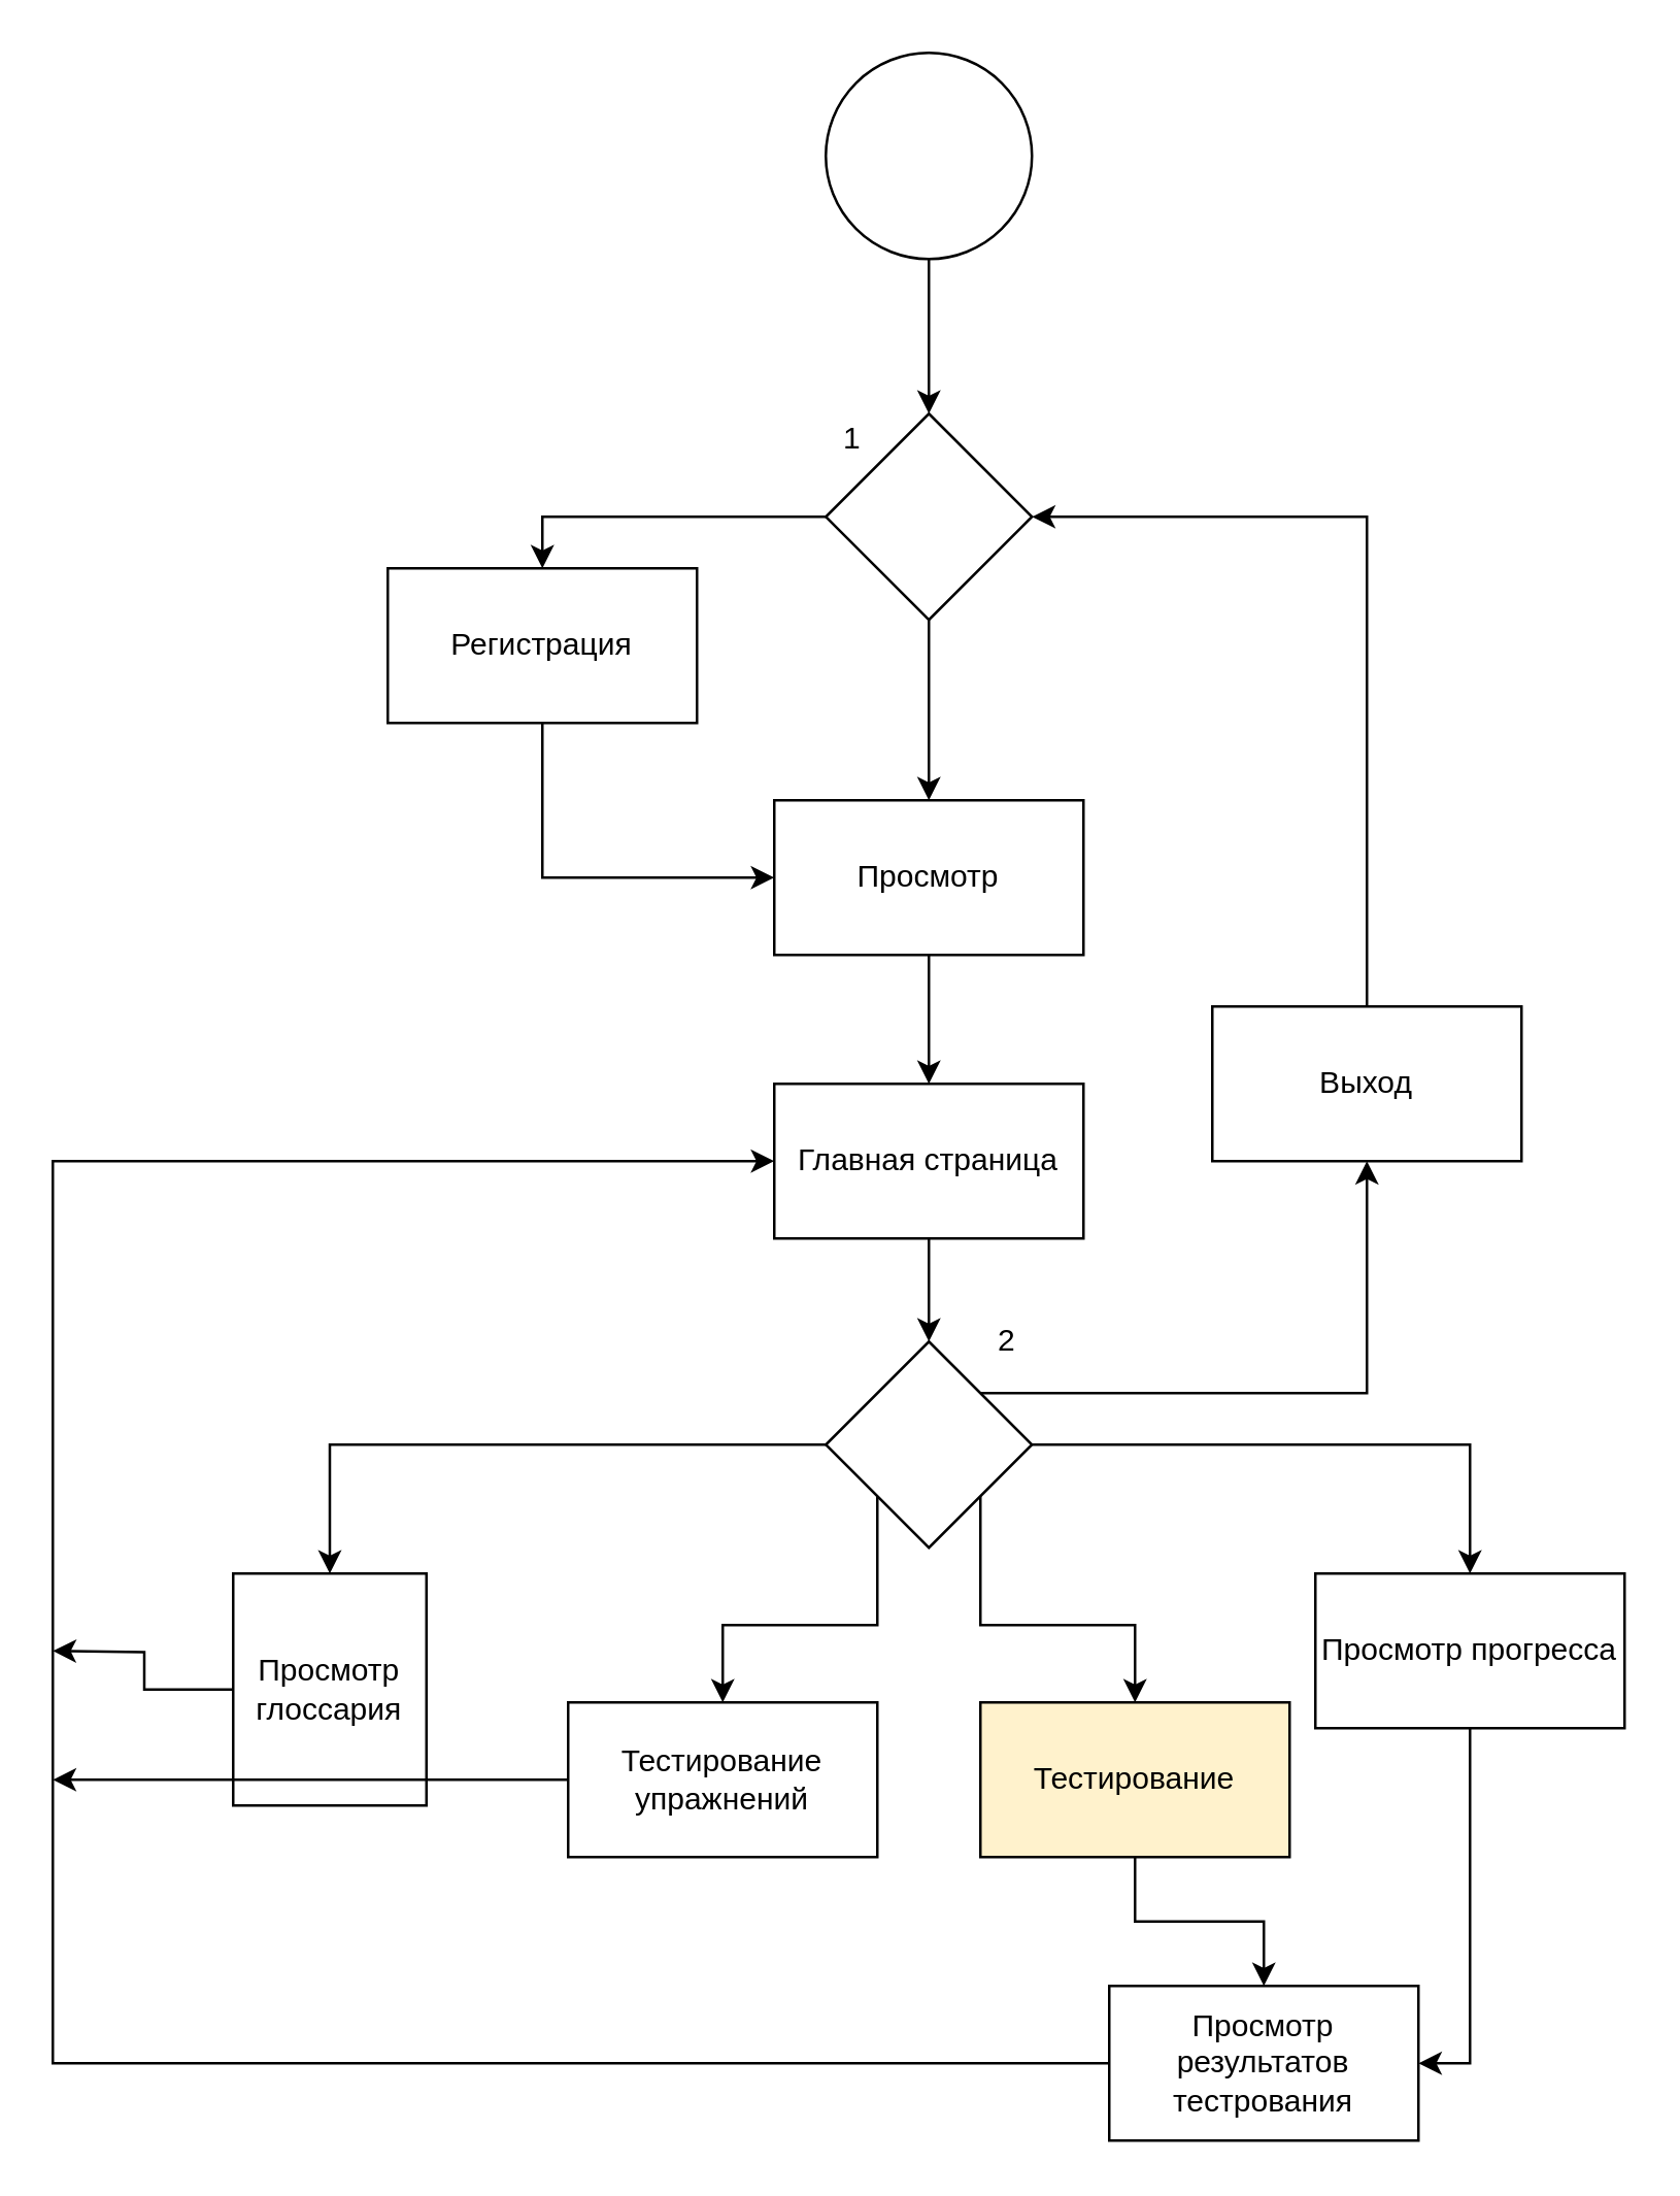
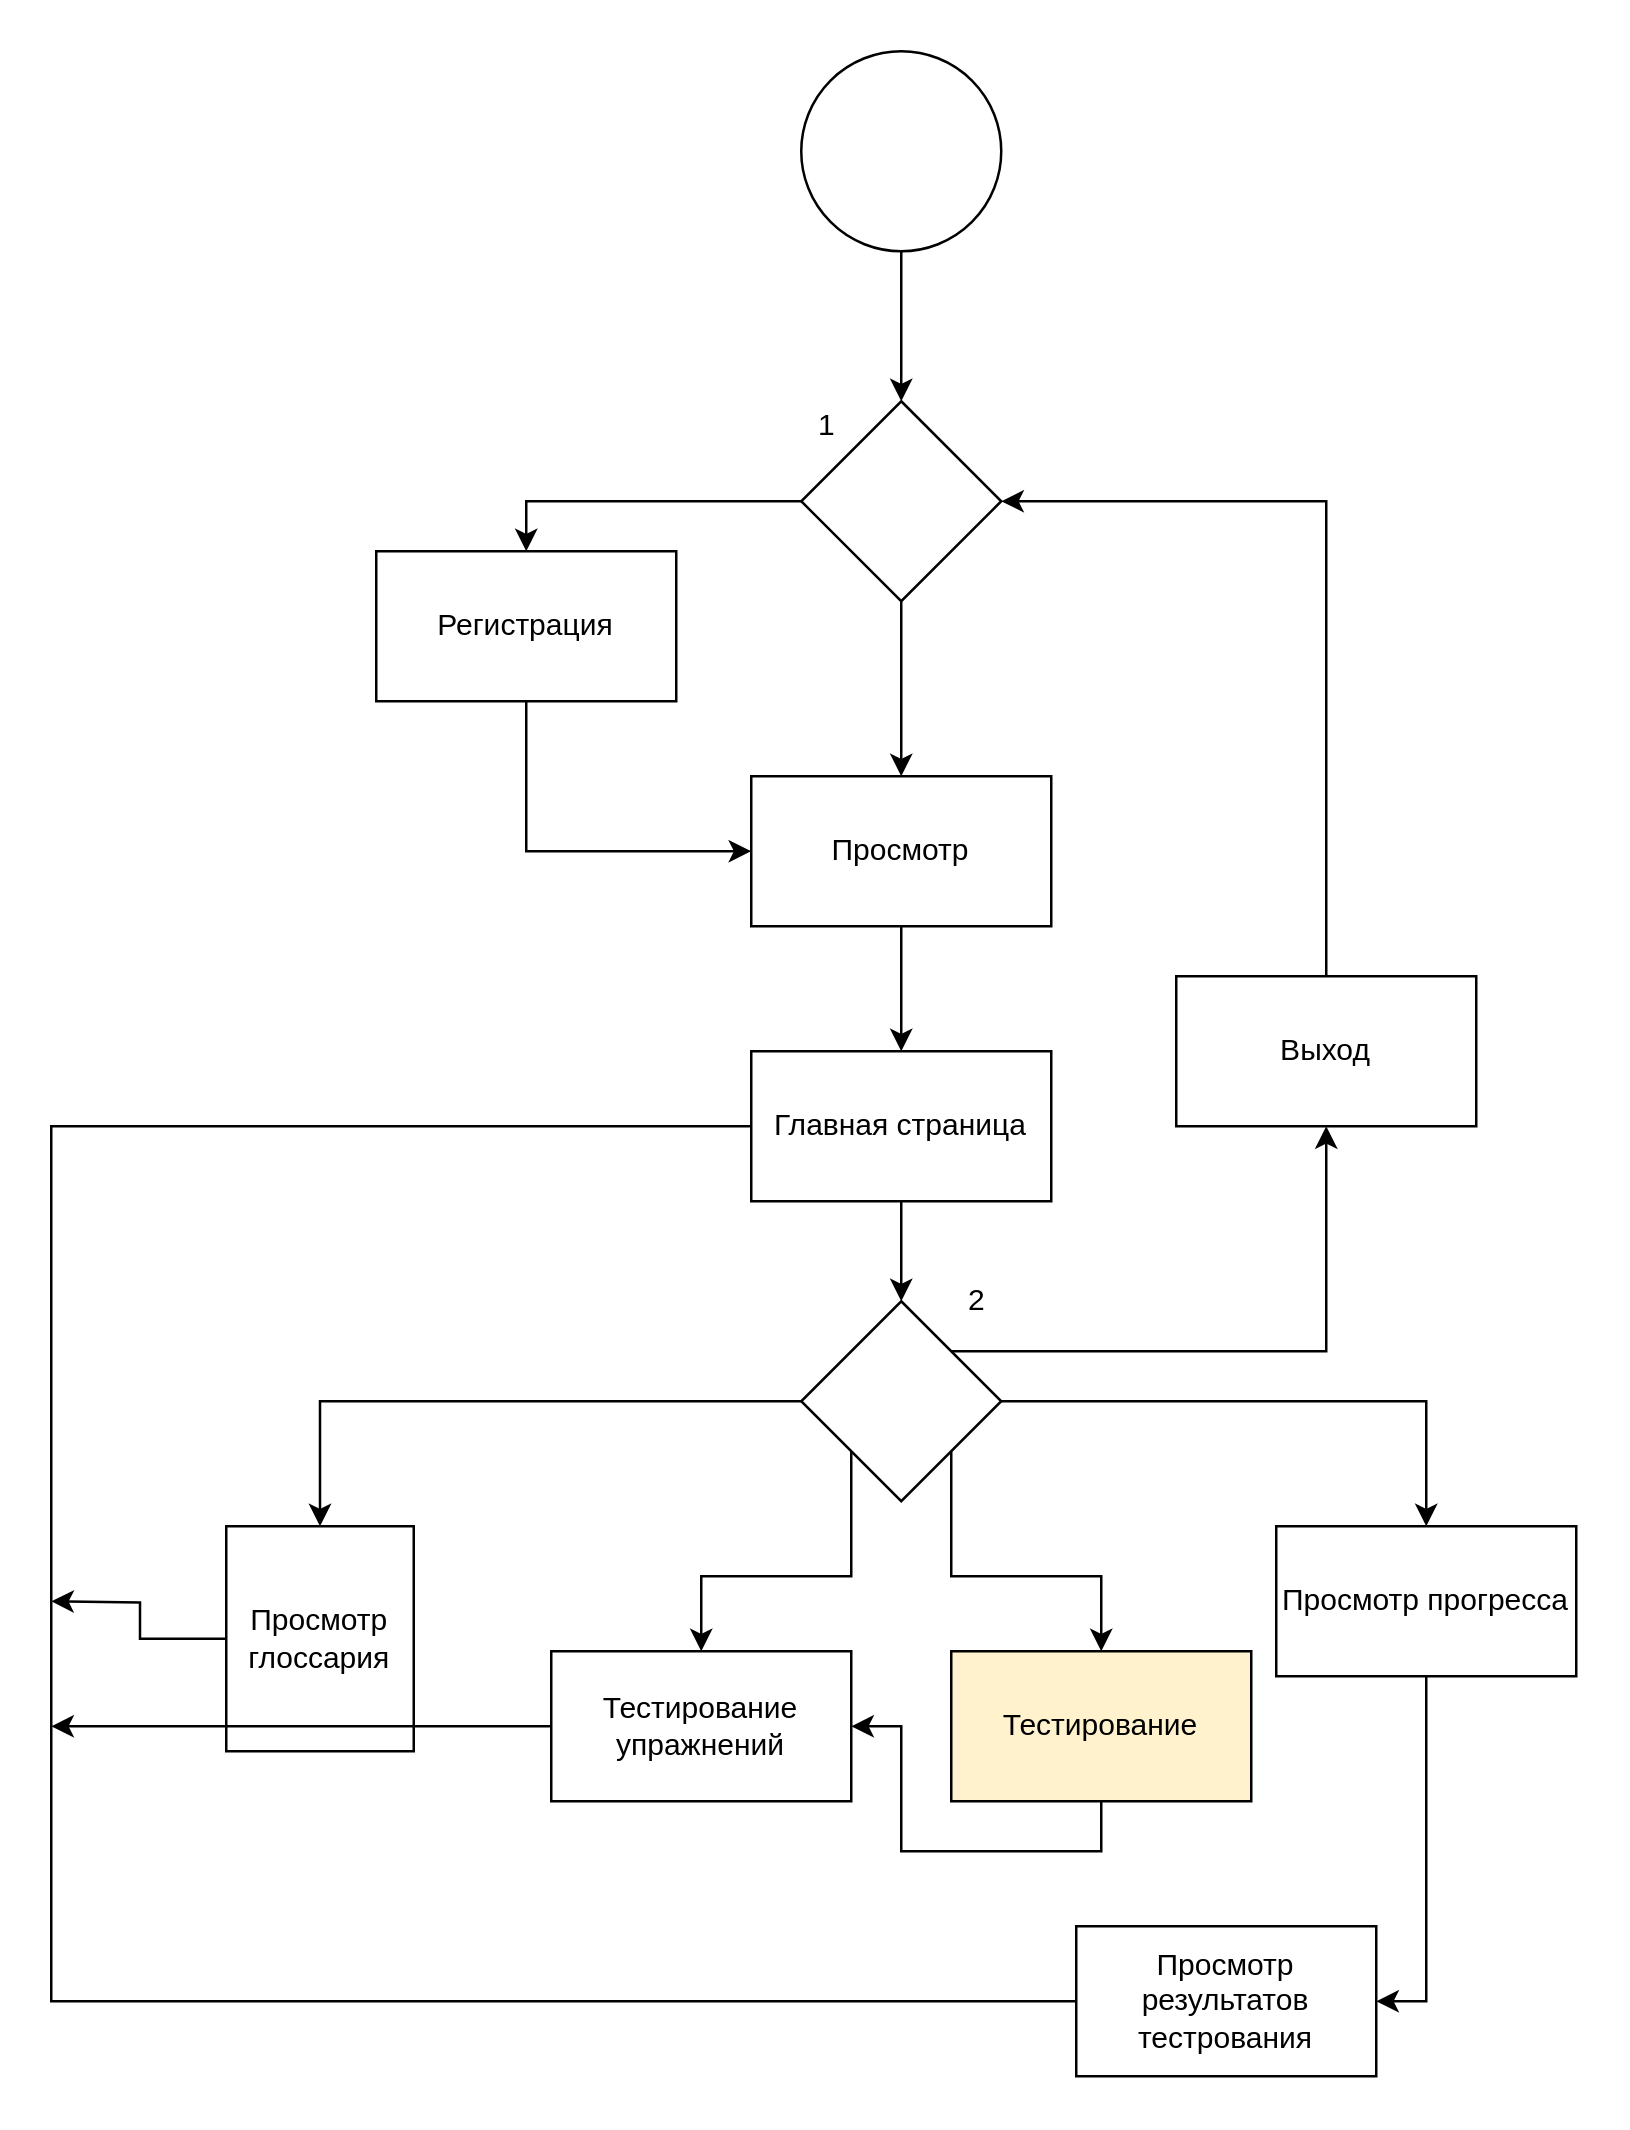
  <mxCell id="0" />
  <mxCell id="1" parent="0" />
  <mxCell id="2" style="edgeStyle=orthogonalEdgeStyle;rounded=0;orthogonalLoop=1;jettySize=auto;html=1;exitX=0.5;exitY=1;exitDx=0;exitDy=0;entryX=0.5;entryY=0;entryDx=0;entryDy=0;" edge="1" parent="1" source="3" target="6"><mxGeometry relative="1" as="geometry" /></mxCell>
  <mxCell id="3" value="" style="ellipse;whiteSpace=wrap;html=1;aspect=fixed;" vertex="1" parent="1"><mxGeometry x="320" y="20" width="80" height="80" as="geometry" /></mxCell>
  <mxCell id="4" style="edgeStyle=orthogonalEdgeStyle;rounded=0;orthogonalLoop=1;jettySize=auto;html=1;entryX=0.5;entryY=0;entryDx=0;entryDy=0;" edge="1" parent="1" source="6" target="8"><mxGeometry relative="1" as="geometry" /></mxCell>
  <mxCell id="5" style="edgeStyle=orthogonalEdgeStyle;rounded=0;orthogonalLoop=1;jettySize=auto;html=1;exitX=0.5;exitY=1;exitDx=0;exitDy=0;entryX=0.5;entryY=0;entryDx=0;entryDy=0;" edge="1" parent="1" source="6" target="10"><mxGeometry relative="1" as="geometry" /></mxCell>
  <mxCell id="6" value="" style="rhombus;whiteSpace=wrap;html=1;" vertex="1" parent="1"><mxGeometry x="320" y="160" width="80" height="80" as="geometry" /></mxCell>
  <mxCell id="7" style="edgeStyle=orthogonalEdgeStyle;rounded=0;orthogonalLoop=1;jettySize=auto;html=1;exitX=0.5;exitY=1;exitDx=0;exitDy=0;entryX=0;entryY=0.5;entryDx=0;entryDy=0;" edge="1" parent="1" source="8" target="10"><mxGeometry relative="1" as="geometry" /></mxCell>
  <mxCell id="8" value="Регистрация" style="rounded=0;whiteSpace=wrap;html=1;" vertex="1" parent="1"><mxGeometry x="150" y="220" width="120" height="60" as="geometry" /></mxCell>
  <mxCell id="9" style="edgeStyle=orthogonalEdgeStyle;rounded=0;orthogonalLoop=1;jettySize=auto;html=1;exitX=0.5;exitY=1;exitDx=0;exitDy=0;entryX=0.5;entryY=0;entryDx=0;entryDy=0;" edge="1" parent="1" source="10" target="28"><mxGeometry relative="1" as="geometry" /></mxCell>
  <mxCell id="10" value="Просмотр" style="rounded=0;whiteSpace=wrap;html=1;" vertex="1" parent="1"><mxGeometry x="300" y="310" width="120" height="60" as="geometry" /></mxCell>
  <mxCell id="11" style="edgeStyle=orthogonalEdgeStyle;rounded=0;orthogonalLoop=1;jettySize=auto;html=1;entryX=0.5;entryY=0;entryDx=0;entryDy=0;" edge="1" parent="1" source="16" target="18"><mxGeometry relative="1" as="geometry" /></mxCell>
  <mxCell id="12" style="edgeStyle=orthogonalEdgeStyle;rounded=0;orthogonalLoop=1;jettySize=auto;html=1;exitX=0;exitY=1;exitDx=0;exitDy=0;entryX=0.5;entryY=0;entryDx=0;entryDy=0;" edge="1" parent="1" source="16" target="20"><mxGeometry relative="1" as="geometry" /></mxCell>
  <mxCell id="13" style="edgeStyle=orthogonalEdgeStyle;rounded=0;orthogonalLoop=1;jettySize=auto;html=1;exitX=1;exitY=1;exitDx=0;exitDy=0;entryX=0.5;entryY=0;entryDx=0;entryDy=0;" edge="1" parent="1" source="16" target="22"><mxGeometry relative="1" as="geometry" /></mxCell>
  <mxCell id="14" style="edgeStyle=orthogonalEdgeStyle;rounded=0;orthogonalLoop=1;jettySize=auto;html=1;entryX=0.5;entryY=0;entryDx=0;entryDy=0;" edge="1" parent="1" source="16" target="24"><mxGeometry relative="1" as="geometry" /></mxCell>
  <mxCell id="15" style="edgeStyle=orthogonalEdgeStyle;rounded=0;orthogonalLoop=1;jettySize=auto;html=1;exitX=1;exitY=0;exitDx=0;exitDy=0;entryX=0.5;entryY=1;entryDx=0;entryDy=0;" edge="1" parent="1" source="16" target="30"><mxGeometry relative="1" as="geometry"><mxPoint x="530" y="450" as="targetPoint" /></mxGeometry></mxCell>
  <mxCell id="16" value="" style="rhombus;whiteSpace=wrap;html=1;" vertex="1" parent="1"><mxGeometry x="320" y="520" width="80" height="80" as="geometry" /></mxCell>
  <mxCell id="17" style="edgeStyle=orthogonalEdgeStyle;rounded=0;orthogonalLoop=1;jettySize=auto;html=1;" edge="1" parent="1" source="18"><mxGeometry relative="1" as="geometry"><mxPoint x="20" y="640" as="targetPoint" /></mxGeometry></mxCell>
  <mxCell id="18" value="Просмотр глоссария" style="rounded=0;whiteSpace=wrap;html=1;" vertex="1" parent="1"><mxGeometry x="90" y="610" width="75" height="90" as="geometry" /></mxCell>
  <mxCell id="19" style="edgeStyle=orthogonalEdgeStyle;rounded=0;orthogonalLoop=1;jettySize=auto;html=1;" edge="1" parent="1" source="20"><mxGeometry relative="1" as="geometry"><mxPoint x="20" y="690" as="targetPoint" /></mxGeometry></mxCell>
  <mxCell id="20" value="Тестирование упражнений" style="rounded=0;whiteSpace=wrap;html=1;" vertex="1" parent="1"><mxGeometry x="220" y="660" width="120" height="60" as="geometry" /></mxCell>
- <mxCell id="21" style="edgeStyle=orthogonalEdgeStyle;rounded=0;orthogonalLoop=1;jettySize=auto;html=1;exitX=0.5;exitY=1;exitDx=0;exitDy=0;entryX=0.5;entryY=0;entryDx=0;entryDy=0;" edge="1" parent="1" source="22" target="26"><mxGeometry relative="1" as="geometry" /></mxCell>
+ <mxCell id="21" style="edgeStyle=orthogonalEdgeStyle;rounded=0;orthogonalLoop=1;jettySize=auto;html=1;exitX=0.5;exitY=1;exitDx=0;exitDy=0;" edge="1" parent="1" source="22" target="20"><mxGeometry relative="1" as="geometry" /></mxCell>
  <mxCell id="22" value="Тестирование" style="rounded=0;whiteSpace=wrap;html=1;fillColor=#fff2cc;" vertex="1" parent="1"><mxGeometry x="380" y="660" width="120" height="60" as="geometry" /></mxCell>
  <mxCell id="23" style="edgeStyle=orthogonalEdgeStyle;rounded=0;orthogonalLoop=1;jettySize=auto;html=1;entryX=1;entryY=0.5;entryDx=0;entryDy=0;" edge="1" parent="1" source="24" target="26"><mxGeometry relative="1" as="geometry"><Array as="points"><mxPoint x="570" y="800" /></Array></mxGeometry></mxCell>
  <mxCell id="24" value="Просмотр прогресса" style="rounded=0;whiteSpace=wrap;html=1;" vertex="1" parent="1"><mxGeometry x="510" y="610" width="120" height="60" as="geometry" /></mxCell>
- <mxCell id="25" style="edgeStyle=orthogonalEdgeStyle;rounded=0;orthogonalLoop=1;jettySize=auto;html=1;entryX=0;entryY=0.5;entryDx=0;entryDy=0;" edge="1" parent="1" source="26" target="28"><mxGeometry relative="1" as="geometry"><Array as="points"><mxPoint x="20" y="800" /><mxPoint x="20" y="450" /></Array></mxGeometry></mxCell>
+ <mxCell id="25" style="edgeStyle=orthogonalEdgeStyle;rounded=0;orthogonalLoop=1;jettySize=auto;html=1;entryX=0;entryY=0.5;entryDx=0;entryDy=0;endArrow=none;" edge="1" parent="1" source="26" target="28"><mxGeometry relative="1" as="geometry"><Array as="points"><mxPoint x="20" y="800" /><mxPoint x="20" y="450" /></Array></mxGeometry></mxCell>
  <mxCell id="26" value="Просмотр результатов тестрования" style="rounded=0;whiteSpace=wrap;html=1;" vertex="1" parent="1"><mxGeometry x="430" y="770" width="120" height="60" as="geometry" /></mxCell>
  <mxCell id="27" style="edgeStyle=orthogonalEdgeStyle;rounded=0;orthogonalLoop=1;jettySize=auto;html=1;exitX=0.5;exitY=1;exitDx=0;exitDy=0;entryX=0.5;entryY=0;entryDx=0;entryDy=0;" edge="1" parent="1" source="28" target="16"><mxGeometry relative="1" as="geometry" /></mxCell>
  <mxCell id="28" value="Главная страница" style="rounded=0;whiteSpace=wrap;html=1;" vertex="1" parent="1"><mxGeometry x="300" y="420" width="120" height="60" as="geometry" /></mxCell>
  <mxCell id="29" style="edgeStyle=orthogonalEdgeStyle;rounded=0;orthogonalLoop=1;jettySize=auto;html=1;entryX=1;entryY=0.5;entryDx=0;entryDy=0;exitX=0.5;exitY=0;exitDx=0;exitDy=0;" edge="1" parent="1" source="30" target="6"><mxGeometry relative="1" as="geometry" /></mxCell>
  <mxCell id="30" value="Выход" style="rounded=0;whiteSpace=wrap;html=1;" vertex="1" parent="1"><mxGeometry x="470" y="390" width="120" height="60" as="geometry" /></mxCell>
  <mxCell id="31" value="1" style="text;html=1;align=center;verticalAlign=middle;resizable=0;points=[];autosize=1;strokeColor=none;" vertex="1" parent="1"><mxGeometry x="320" y="160" width="20" height="20" as="geometry" /></mxCell>
  <mxCell id="32" value="2" style="text;html=1;align=center;verticalAlign=middle;resizable=0;points=[];autosize=1;strokeColor=none;" vertex="1" parent="1"><mxGeometry x="380" y="510" width="20" height="20" as="geometry" /></mxCell>
